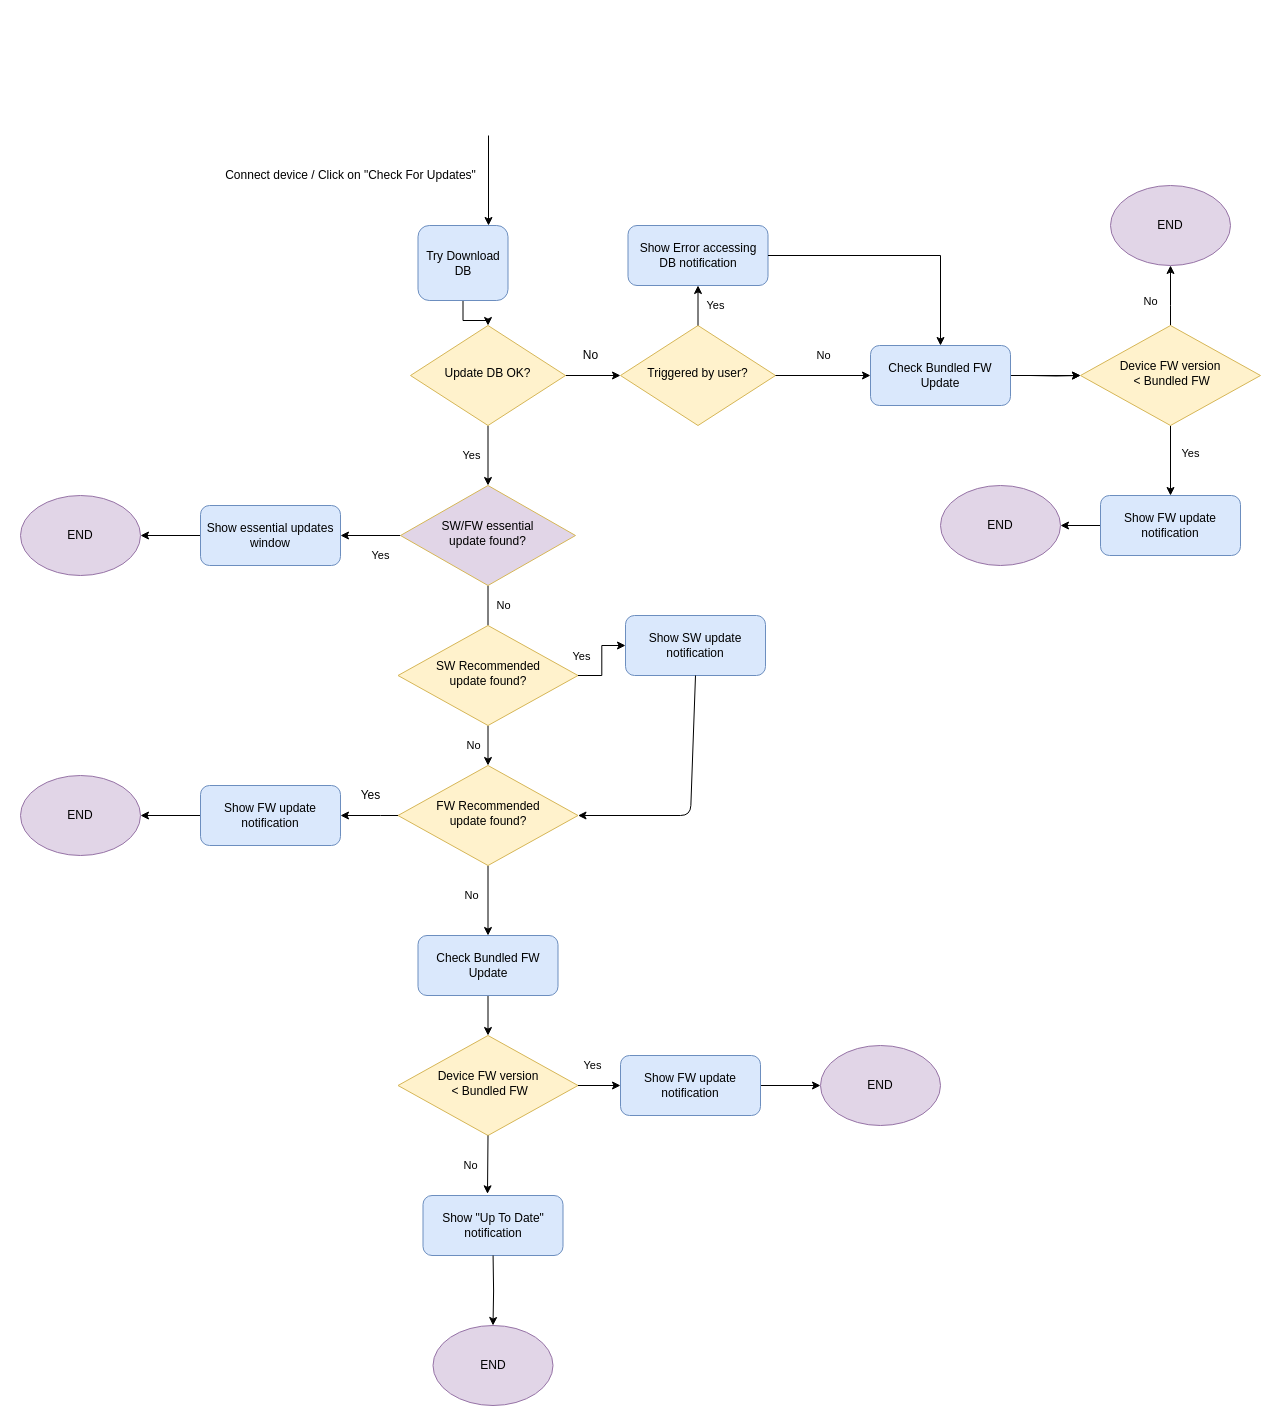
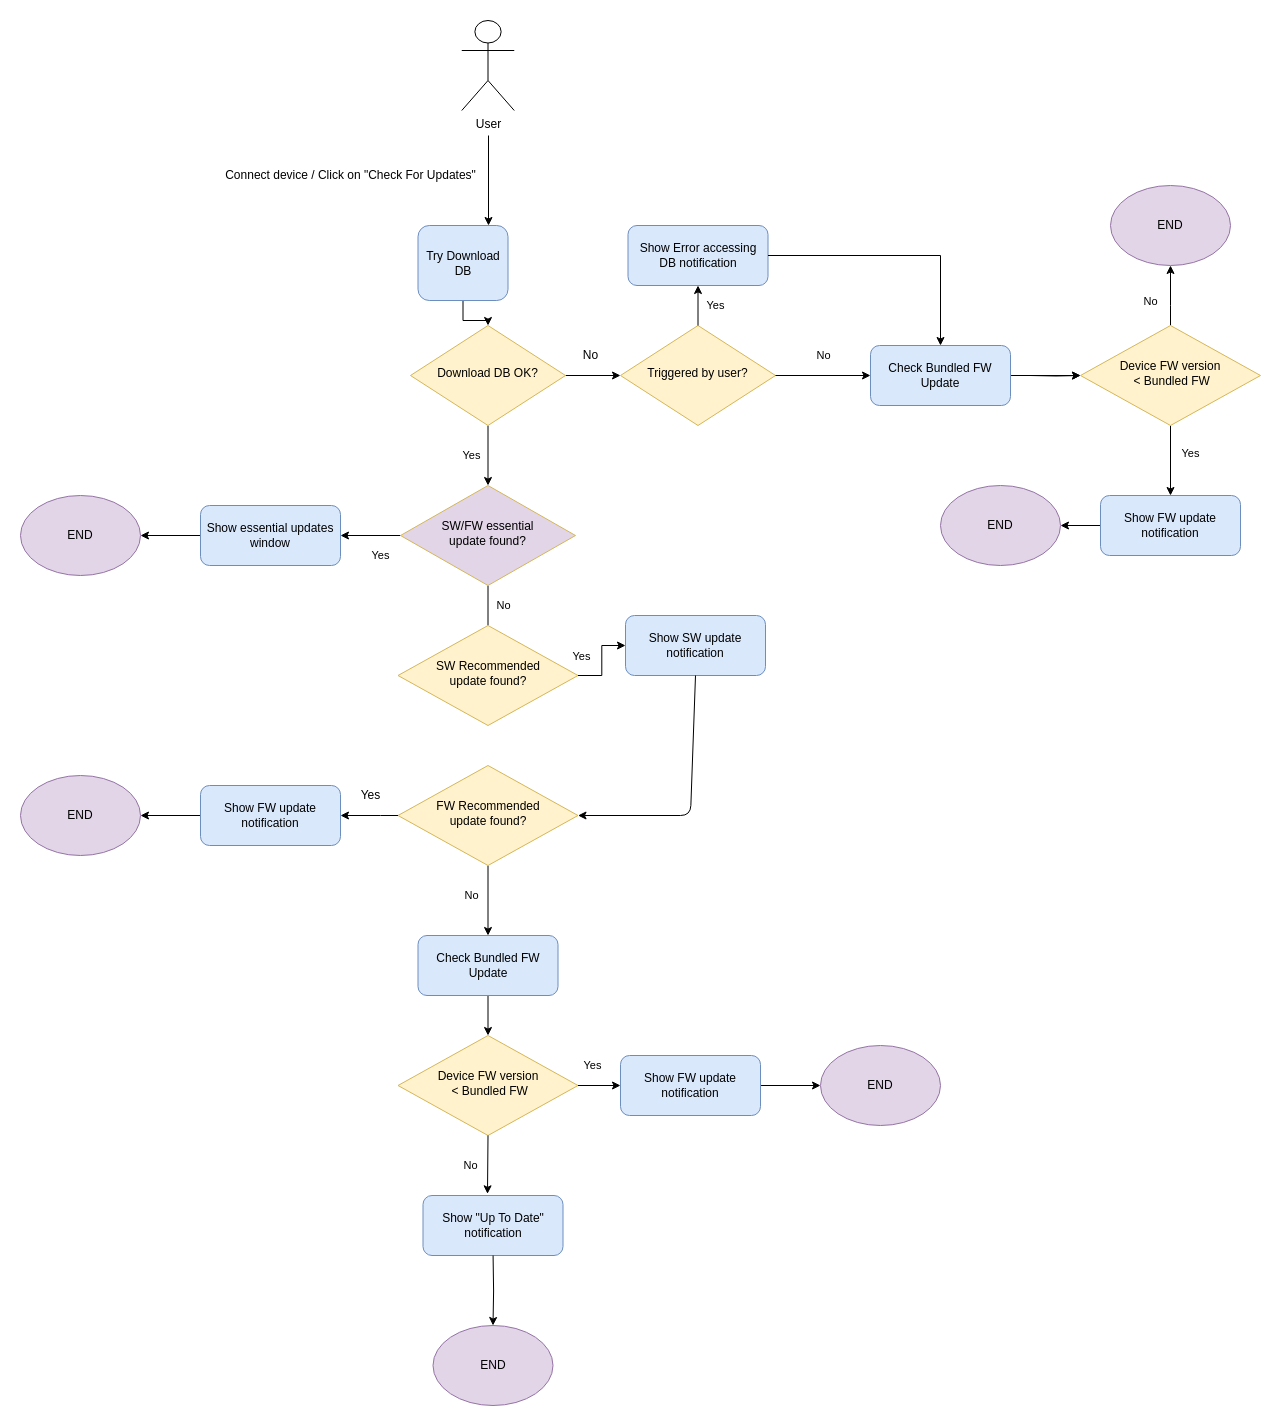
  <mxCell id="0" />
  <mxCell id="1" parent="0" />
  <mxCell id="2" value="Connect device / Click on &quot;Check For Updates&quot;" style="edgeStyle=orthogonalEdgeStyle;rounded=0;orthogonalLoop=1;jettySize=auto;html=1;labelBackgroundColor=none;fontColor=#000000;fontSize=12;" edge="1" parent="1" target="9"><mxGeometry x="-0.111" y="-138" relative="1" as="geometry"><mxPoint x="488" y="135" as="sourcePoint" /><Array as="points"><mxPoint x="488" y="135" /><mxPoint x="488" y="135" /></Array><mxPoint as="offset" /></mxGeometry></mxCell>
  <mxCell id="3" value="Yes" style="edgeStyle=orthogonalEdgeStyle;rounded=0;orthogonalLoop=1;jettySize=auto;html=1;labelBackgroundColor=none;fontColor=#000000;" edge="1" parent="1" source="5" target="21"><mxGeometry y="-17" relative="1" as="geometry"><mxPoint as="offset" /></mxGeometry></mxCell>
  <mxCell id="4" value="No" style="edgeStyle=orthogonalEdgeStyle;rounded=0;orthogonalLoop=1;jettySize=auto;html=1;labelBackgroundColor=none;fontSize=12;fontColor=#000000;" edge="1" parent="1" source="5" target="48"><mxGeometry x="-0.091" y="20" relative="1" as="geometry"><mxPoint as="offset" /></mxGeometry></mxCell>
- <mxCell id="5" value="Update DB OK?" style="rhombus;whiteSpace=wrap;html=1;shadow=0;fontFamily=Helvetica;fontSize=12;align=center;strokeWidth=1;spacing=6;spacingTop=-4;fillColor=#fff2cc;strokeColor=#d6b656;" parent="1" vertex="1"><mxGeometry x="410" y="325" width="155" height="100" as="geometry" /></mxCell>
+ <mxCell id="5" value="Download DB OK?" style="rhombus;whiteSpace=wrap;html=1;shadow=0;fontFamily=Helvetica;fontSize=12;align=center;strokeWidth=1;spacing=6;spacingTop=-4;fillColor=#fff2cc;strokeColor=#d6b656;" parent="1" vertex="1"><mxGeometry x="410" y="325" width="155" height="100" as="geometry" /></mxCell>
  <mxCell id="6" value="" style="edgeStyle=orthogonalEdgeStyle;rounded=0;orthogonalLoop=1;jettySize=auto;html=1;labelBackgroundColor=none;fontColor=#000000;" edge="1" parent="1" target="12"><mxGeometry relative="1" as="geometry"><mxPoint x="1030" y="375" as="sourcePoint" /></mxGeometry></mxCell>
  <mxCell id="7" value="Show Error accessing&lt;br&gt;DB notification" style="rounded=1;whiteSpace=wrap;html=1;fontSize=12;glass=0;strokeWidth=1;shadow=0;fillColor=#dae8fc;strokeColor=#6c8ebf;" vertex="1" parent="1"><mxGeometry x="627.5" y="225" width="140" height="60" as="geometry" /></mxCell>
  <mxCell id="8" value="" style="edgeStyle=orthogonalEdgeStyle;rounded=0;orthogonalLoop=1;jettySize=auto;html=1;labelBackgroundColor=none;fontColor=#000000;" edge="1" parent="1" source="9" target="5"><mxGeometry relative="1" as="geometry" /></mxCell>
  <mxCell id="9" value="Try Download DB" style="rounded=1;whiteSpace=wrap;html=1;fontSize=12;glass=0;strokeWidth=1;shadow=0;fillColor=#dae8fc;strokeColor=#6c8ebf;" vertex="1" parent="1"><mxGeometry x="417.5" y="225" width="90" height="75" as="geometry" /></mxCell>
  <mxCell id="10" value="No" style="edgeStyle=orthogonalEdgeStyle;rounded=0;orthogonalLoop=1;jettySize=auto;html=1;labelBackgroundColor=none;fontColor=#000000;" edge="1" parent="1" source="12"><mxGeometry x="-0.2" y="20" relative="1" as="geometry"><mxPoint x="1170" y="265" as="targetPoint" /><Array as="points"><mxPoint x="1170" y="305" /><mxPoint x="1170" y="305" /></Array><mxPoint as="offset" /></mxGeometry></mxCell>
  <mxCell id="11" value="Yes" style="edgeStyle=orthogonalEdgeStyle;rounded=0;orthogonalLoop=1;jettySize=auto;html=1;labelBackgroundColor=none;fontColor=#000000;" edge="1" parent="1" source="12" target="25"><mxGeometry x="-0.2" y="20" relative="1" as="geometry"><mxPoint as="offset" /></mxGeometry></mxCell>
  <mxCell id="12" value="Device FW version&lt;br&gt;&amp;nbsp;&amp;lt; Bundled FW" style="rhombus;whiteSpace=wrap;html=1;shadow=0;fontFamily=Helvetica;fontSize=12;align=center;strokeWidth=1;spacing=6;spacingTop=-4;fillColor=#fff2cc;strokeColor=#d6b656;" vertex="1" parent="1"><mxGeometry x="1080" y="325" width="180" height="100" as="geometry" /></mxCell>
  <mxCell id="13" value="" style="edgeStyle=orthogonalEdgeStyle;rounded=0;orthogonalLoop=1;jettySize=auto;html=1;labelBackgroundColor=none;fontColor=#000000;" edge="1" parent="1" source="14" target="15"><mxGeometry relative="1" as="geometry" /></mxCell>
  <mxCell id="14" value="Check Bundled FW Update" style="rounded=1;whiteSpace=wrap;html=1;fontSize=12;glass=0;strokeWidth=1;shadow=0;fillColor=#dae8fc;strokeColor=#6c8ebf;" vertex="1" parent="1"><mxGeometry x="417.5" y="935" width="140" height="60" as="geometry" /></mxCell>
  <mxCell id="15" value="Device FW version&lt;br&gt;&amp;nbsp;&amp;lt; Bundled FW" style="rhombus;whiteSpace=wrap;html=1;shadow=0;fontFamily=Helvetica;fontSize=12;align=center;strokeWidth=1;spacing=6;spacingTop=-4;fillColor=#fff2cc;strokeColor=#d6b656;" vertex="1" parent="1"><mxGeometry x="397.5" y="1035" width="180" height="100" as="geometry" /></mxCell>
  <mxCell id="16" value="Show &quot;Up To Date&quot; notification" style="rounded=1;whiteSpace=wrap;html=1;fontSize=12;glass=0;strokeWidth=1;shadow=0;fillColor=#dae8fc;strokeColor=#6c8ebf;" vertex="1" parent="1"><mxGeometry x="422.5" y="1195" width="140" height="60" as="geometry" /></mxCell>
  <mxCell id="17" value="Show SW update notification" style="rounded=1;whiteSpace=wrap;html=1;fontSize=12;glass=0;strokeWidth=1;shadow=0;fillColor=#dae8fc;strokeColor=#6c8ebf;" vertex="1" parent="1"><mxGeometry x="625" y="615" width="140" height="60" as="geometry" /></mxCell>
  <mxCell id="18" value="" style="edgeStyle=orthogonalEdgeStyle;rounded=0;orthogonalLoop=1;jettySize=auto;html=1;labelBackgroundColor=none;fontColor=#000000;" edge="1" parent="1" target="41"><mxGeometry relative="1" as="geometry"><mxPoint x="492.583" y="1255" as="sourcePoint" /></mxGeometry></mxCell>
  <mxCell id="19" value="Yes" style="edgeStyle=orthogonalEdgeStyle;rounded=0;orthogonalLoop=1;jettySize=auto;html=1;labelBackgroundColor=none;fontColor=#000000;" edge="1" parent="1" source="21" target="23"><mxGeometry x="-0.333" y="20" relative="1" as="geometry"><mxPoint as="offset" /></mxGeometry></mxCell>
  <mxCell id="20" value="No" style="edgeStyle=orthogonalEdgeStyle;rounded=0;orthogonalLoop=1;jettySize=auto;html=1;labelBackgroundColor=none;fontColor=#000000;endArrow=none;" edge="1" parent="1" source="21" target="28"><mxGeometry y="15" relative="1" as="geometry"><mxPoint as="offset" /></mxGeometry></mxCell>
  <mxCell id="21" value="SW/FW essential &lt;br&gt;update found?" style="rhombus;whiteSpace=wrap;html=1;shadow=0;fontFamily=Helvetica;fontSize=12;align=center;strokeWidth=1;spacing=6;spacingTop=-4;fillColor=#e1d5e7;strokeColor=#d6b656;" vertex="1" parent="1"><mxGeometry x="400" y="485" width="175" height="100" as="geometry" /></mxCell>
  <mxCell id="22" value="" style="edgeStyle=orthogonalEdgeStyle;rounded=0;orthogonalLoop=1;jettySize=auto;html=1;labelBackgroundColor=none;fontSize=12;fontColor=#000000;" edge="1" parent="1" source="23" target="44"><mxGeometry relative="1" as="geometry" /></mxCell>
  <mxCell id="23" value="Show essential updates window" style="rounded=1;whiteSpace=wrap;html=1;fontSize=12;glass=0;strokeWidth=1;shadow=0;fillColor=#dae8fc;strokeColor=#6c8ebf;" vertex="1" parent="1"><mxGeometry x="200" y="505" width="140" height="60" as="geometry" /></mxCell>
  <mxCell id="24" value="" style="edgeStyle=orthogonalEdgeStyle;rounded=0;orthogonalLoop=1;jettySize=auto;html=1;labelBackgroundColor=none;fontSize=12;fontColor=#000000;" edge="1" parent="1" source="25" target="45"><mxGeometry relative="1" as="geometry" /></mxCell>
  <mxCell id="25" value="Show FW update notification" style="rounded=1;whiteSpace=wrap;html=1;fontSize=12;glass=0;strokeWidth=1;shadow=0;fillColor=#dae8fc;strokeColor=#6c8ebf;" vertex="1" parent="1"><mxGeometry x="1100" y="495" width="140" height="60" as="geometry" /></mxCell>
  <mxCell id="26" value="Yes" style="edgeStyle=orthogonalEdgeStyle;rounded=0;orthogonalLoop=1;jettySize=auto;html=1;labelBackgroundColor=none;fontColor=#000000;" edge="1" parent="1" source="28" target="17"><mxGeometry x="0.111" y="20" relative="1" as="geometry"><mxPoint as="offset" /></mxGeometry></mxCell>
- <mxCell id="27" value="No" style="edgeStyle=orthogonalEdgeStyle;rounded=0;orthogonalLoop=1;jettySize=auto;html=1;labelBackgroundColor=none;fontColor=#000000;" edge="1" parent="1" source="28" target="32"><mxGeometry y="-15" relative="1" as="geometry"><mxPoint as="offset" /></mxGeometry></mxCell>
  <mxCell id="28" value="SW Recommended &lt;br&gt;update found?" style="rhombus;whiteSpace=wrap;html=1;shadow=0;fontFamily=Helvetica;fontSize=12;align=center;strokeWidth=1;spacing=6;spacingTop=-4;fillColor=#fff2cc;strokeColor=#d6b656;" vertex="1" parent="1"><mxGeometry x="397.5" y="625" width="180" height="100" as="geometry" /></mxCell>
  <mxCell id="29" value="" style="endArrow=classic;html=1;labelBackgroundColor=none;fontColor=#000000;exitX=0.5;exitY=1;exitDx=0;exitDy=0;entryX=1;entryY=0.5;entryDx=0;entryDy=0;" edge="1" parent="1" source="17" target="32"><mxGeometry width="50" height="50" relative="1" as="geometry"><mxPoint x="480" y="845" as="sourcePoint" /><mxPoint x="530" y="795" as="targetPoint" /><Array as="points"><mxPoint x="690" y="815" /></Array></mxGeometry></mxCell>
  <mxCell id="30" value="No" style="edgeStyle=orthogonalEdgeStyle;rounded=0;orthogonalLoop=1;jettySize=auto;html=1;labelBackgroundColor=none;fontColor=#000000;" edge="1" parent="1" source="32" target="14"><mxGeometry x="-0.143" y="-17" relative="1" as="geometry"><mxPoint as="offset" /></mxGeometry></mxCell>
  <mxCell id="31" value="Yes" style="edgeStyle=orthogonalEdgeStyle;rounded=0;orthogonalLoop=1;jettySize=auto;html=1;labelBackgroundColor=none;fontSize=12;fontColor=#000000;" edge="1" parent="1" source="32" target="34"><mxGeometry x="-0.043" y="-20" relative="1" as="geometry"><Array as="points"><mxPoint x="380" y="815" /><mxPoint x="380" y="815" /></Array><mxPoint as="offset" /></mxGeometry></mxCell>
  <mxCell id="32" value="FW Recommended &lt;br&gt;update found?" style="rhombus;whiteSpace=wrap;html=1;shadow=0;fontFamily=Helvetica;fontSize=12;align=center;strokeWidth=1;spacing=6;spacingTop=-4;fillColor=#fff2cc;strokeColor=#d6b656;" vertex="1" parent="1"><mxGeometry x="397.5" y="765" width="180" height="100" as="geometry" /></mxCell>
  <mxCell id="33" value="" style="edgeStyle=orthogonalEdgeStyle;rounded=0;orthogonalLoop=1;jettySize=auto;html=1;labelBackgroundColor=none;fontSize=12;fontColor=#000000;" edge="1" parent="1" source="34" target="43"><mxGeometry relative="1" as="geometry" /></mxCell>
  <mxCell id="34" value="Show FW update notification" style="rounded=1;whiteSpace=wrap;html=1;fontSize=12;glass=0;strokeWidth=1;shadow=0;fillColor=#dae8fc;strokeColor=#6c8ebf;" vertex="1" parent="1"><mxGeometry x="200" y="785" width="140" height="60" as="geometry" /></mxCell>
  <mxCell id="35" value="" style="edgeStyle=orthogonalEdgeStyle;rounded=0;orthogonalLoop=1;jettySize=auto;html=1;labelBackgroundColor=none;fontSize=12;fontColor=#000000;" edge="1" parent="1" source="36" target="42"><mxGeometry relative="1" as="geometry" /></mxCell>
  <mxCell id="36" value="Show FW update notification" style="rounded=1;whiteSpace=wrap;html=1;fontSize=12;glass=0;strokeWidth=1;shadow=0;fillColor=#dae8fc;strokeColor=#6c8ebf;" vertex="1" parent="1"><mxGeometry x="620" y="1055" width="140" height="60" as="geometry" /></mxCell>
  <mxCell id="37" value="No" style="endArrow=classic;html=1;labelBackgroundColor=none;fontColor=#000000;exitX=0.5;exitY=1;exitDx=0;exitDy=0;entryX=0.464;entryY=-0.028;entryDx=0;entryDy=0;entryPerimeter=0;" edge="1" parent="1"><mxGeometry x="0.029" y="-17" width="50" height="50" relative="1" as="geometry"><mxPoint x="487.5" y="1135" as="sourcePoint" /><mxPoint x="487.01" y="1193.32" as="targetPoint" /><mxPoint as="offset" /></mxGeometry></mxCell>
  <mxCell id="38" value="Yes" style="endArrow=classic;html=1;labelBackgroundColor=none;fontColor=#000000;exitX=1;exitY=0.5;exitDx=0;exitDy=0;entryX=0;entryY=0.5;entryDx=0;entryDy=0;" edge="1" parent="1" source="15" target="36"><mxGeometry x="-0.333" y="20" width="50" height="50" relative="1" as="geometry"><mxPoint x="497.5" y="1145" as="sourcePoint" /><mxPoint x="497.46" y="1203.32" as="targetPoint" /><Array as="points" /><mxPoint as="offset" /></mxGeometry></mxCell>
+ <mxCell id="39" value="User" style="shape=umlActor;verticalLabelPosition=bottom;verticalAlign=top;html=1;outlineConnect=0;fontColor=#000000;" vertex="1" parent="1"><mxGeometry x="461.25" y="20" width="52.5" height="90" as="geometry" /></mxCell>
  <mxCell id="40" value="END" style="ellipse;whiteSpace=wrap;html=1;fillColor=#e1d5e7;strokeColor=#9673a6;" vertex="1" parent="1"><mxGeometry x="1110" y="185" width="120" height="80" as="geometry" /></mxCell>
  <mxCell id="41" value="END" style="ellipse;whiteSpace=wrap;html=1;fillColor=#e1d5e7;strokeColor=#9673a6;" vertex="1" parent="1"><mxGeometry x="432.5" y="1325" width="120" height="80" as="geometry" /></mxCell>
  <mxCell id="42" value="END" style="ellipse;whiteSpace=wrap;html=1;fillColor=#e1d5e7;strokeColor=#9673a6;" vertex="1" parent="1"><mxGeometry x="820" y="1045" width="120" height="80" as="geometry" /></mxCell>
  <mxCell id="43" value="END" style="ellipse;whiteSpace=wrap;html=1;fillColor=#e1d5e7;strokeColor=#9673a6;" vertex="1" parent="1"><mxGeometry x="20" y="775" width="120" height="80" as="geometry" /></mxCell>
  <mxCell id="44" value="END" style="ellipse;whiteSpace=wrap;html=1;fillColor=#e1d5e7;strokeColor=#9673a6;" vertex="1" parent="1"><mxGeometry x="20" y="495" width="120" height="80" as="geometry" /></mxCell>
  <mxCell id="45" value="END" style="ellipse;whiteSpace=wrap;html=1;fillColor=#e1d5e7;strokeColor=#9673a6;" vertex="1" parent="1"><mxGeometry x="940" y="485" width="120" height="80" as="geometry" /></mxCell>
  <mxCell id="46" value="" style="edgeStyle=orthogonalEdgeStyle;rounded=0;orthogonalLoop=1;jettySize=auto;html=1;labelBackgroundColor=none;fontSize=12;fontColor=#000000;" edge="1" parent="1" source="47" target="12"><mxGeometry relative="1" as="geometry" /></mxCell>
  <mxCell id="47" value="Check Bundled FW Update" style="rounded=1;whiteSpace=wrap;html=1;fontSize=12;glass=0;strokeWidth=1;shadow=0;fillColor=#dae8fc;strokeColor=#6c8ebf;" vertex="1" parent="1"><mxGeometry x="870" y="345" width="140" height="60" as="geometry" /></mxCell>
  <mxCell id="48" value="Triggered by user?" style="rhombus;whiteSpace=wrap;html=1;shadow=0;fontFamily=Helvetica;fontSize=12;align=center;strokeWidth=1;spacing=6;spacingTop=-4;fillColor=#fff2cc;strokeColor=#d6b656;" vertex="1" parent="1"><mxGeometry x="620" y="325" width="155" height="100" as="geometry" /></mxCell>
  <mxCell id="49" value="Yes" style="edgeStyle=orthogonalEdgeStyle;rounded=0;orthogonalLoop=1;jettySize=auto;html=1;labelBackgroundColor=none;fontColor=#000000;exitX=0.5;exitY=0;exitDx=0;exitDy=0;entryX=0.5;entryY=1;entryDx=0;entryDy=0;" edge="1" parent="1" source="48" target="7"><mxGeometry y="-17" relative="1" as="geometry"><mxPoint x="497.5" y="435" as="sourcePoint" /><mxPoint x="497.5" y="495" as="targetPoint" /><mxPoint as="offset" /></mxGeometry></mxCell>
  <mxCell id="50" value="No" style="edgeStyle=orthogonalEdgeStyle;rounded=0;orthogonalLoop=1;jettySize=auto;html=1;labelBackgroundColor=none;fontColor=#000000;exitX=1;exitY=0.5;exitDx=0;exitDy=0;entryX=0;entryY=0.5;entryDx=0;entryDy=0;" edge="1" parent="1" source="48" target="47"><mxGeometry y="20" relative="1" as="geometry"><mxPoint x="1180" y="175" as="sourcePoint" /><mxPoint x="1180" y="115" as="targetPoint" /><mxPoint as="offset" /></mxGeometry></mxCell>
  <mxCell id="51" value="" style="edgeStyle=orthogonalEdgeStyle;rounded=0;orthogonalLoop=1;jettySize=auto;html=1;labelBackgroundColor=none;fontColor=#000000;exitX=1;exitY=0.5;exitDx=0;exitDy=0;entryX=0.5;entryY=0;entryDx=0;entryDy=0;" edge="1" parent="1" source="7" target="47"><mxGeometry relative="1" as="geometry"><mxPoint x="497.5" y="295" as="sourcePoint" /><mxPoint x="497.5" y="335" as="targetPoint" /></mxGeometry></mxCell>
